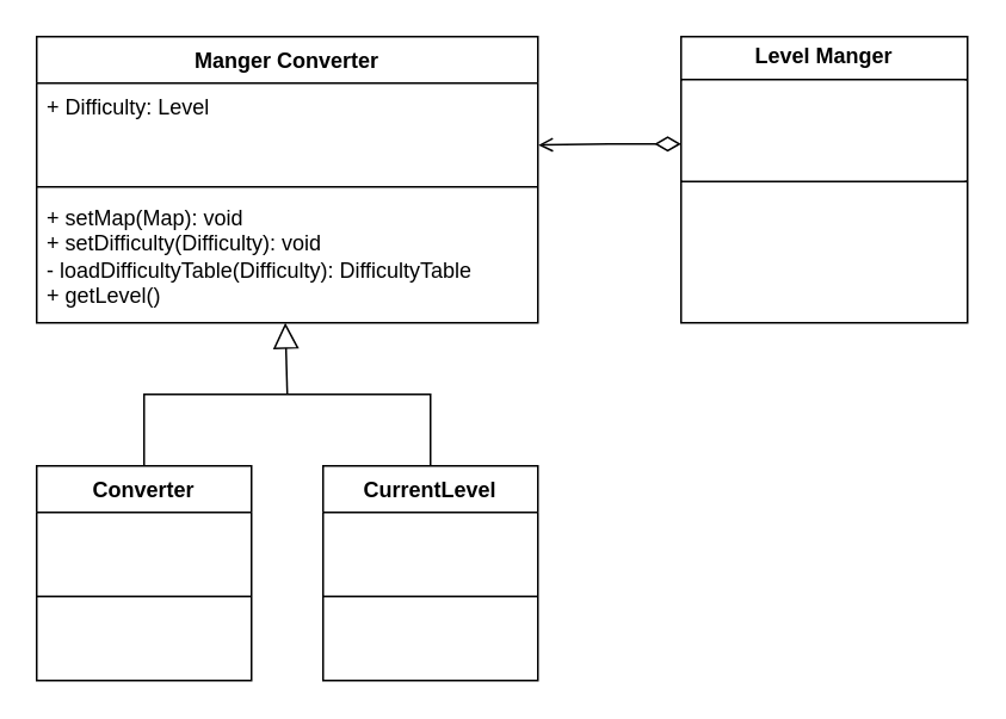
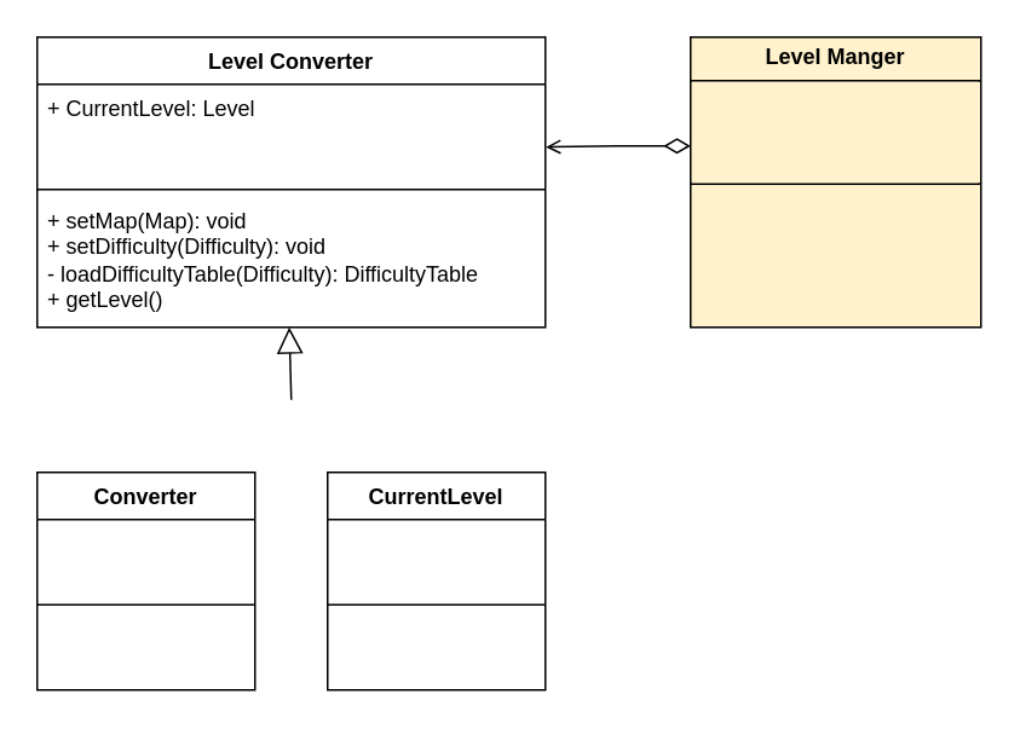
  <mxCell id="0" />
  <mxCell id="1" parent="0" />
- <mxCell id="2" value="Manger Converter" style="swimlane;fontStyle=1;align=center;verticalAlign=top;childLayout=stackLayout;horizontal=1;startSize=26;horizontalStack=0;resizeParent=1;resizeParentMax=0;resizeLast=0;collapsible=1;marginBottom=0;whiteSpace=wrap;html=1;" parent="1" vertex="1"><mxGeometry x="20" y="20" width="280" height="160" as="geometry" /></mxCell>
- <mxCell id="3" value="+ Difficulty: Level" style="text;strokeColor=none;fillColor=none;align=left;verticalAlign=top;spacingLeft=4;spacingRight=4;overflow=hidden;rotatable=0;points=[[0,0.5],[1,0.5]];portConstraint=eastwest;whiteSpace=wrap;html=1;" parent="2" vertex="1"><mxGeometry y="26" width="280" height="54" as="geometry" /></mxCell>
+ <mxCell id="2" value="Level Converter" style="swimlane;fontStyle=1;align=center;verticalAlign=top;childLayout=stackLayout;horizontal=1;startSize=26;horizontalStack=0;resizeParent=1;resizeParentMax=0;resizeLast=0;collapsible=1;marginBottom=0;whiteSpace=wrap;html=1;" parent="1" vertex="1"><mxGeometry x="20" y="20" width="280" height="160" as="geometry" /></mxCell>
+ <mxCell id="3" value="+ CurrentLevel: Level" style="text;strokeColor=none;fillColor=none;align=left;verticalAlign=top;spacingLeft=4;spacingRight=4;overflow=hidden;rotatable=0;points=[[0,0.5],[1,0.5]];portConstraint=eastwest;whiteSpace=wrap;html=1;" parent="2" vertex="1"><mxGeometry y="26" width="280" height="54" as="geometry" /></mxCell>
  <mxCell id="4" value="" style="line;strokeWidth=1;fillColor=none;align=left;verticalAlign=middle;spacingTop=-1;spacingLeft=3;spacingRight=3;rotatable=0;labelPosition=right;points=[];portConstraint=eastwest;strokeColor=inherit;" parent="2" vertex="1"><mxGeometry y="80" width="280" height="8" as="geometry" /></mxCell>
  <mxCell id="5" value="&lt;div&gt;&lt;span style=&quot;background-color: initial;&quot;&gt;+ setMap(Map): void&lt;/span&gt;&lt;br&gt;&lt;/div&gt;&lt;div&gt;+ setDifficulty(Difficulty): void&lt;/div&gt;&lt;div&gt;- loadDifficultyTable(Difficulty): DifficultyTable&lt;/div&gt;&lt;div&gt;+ getLevel()&lt;/div&gt;" style="text;strokeColor=none;fillColor=none;align=left;verticalAlign=top;spacingLeft=4;spacingRight=4;overflow=hidden;rotatable=0;points=[[0,0.5],[1,0.5]];portConstraint=eastwest;whiteSpace=wrap;html=1;" parent="2" vertex="1"><mxGeometry y="88" width="280" height="72" as="geometry" /></mxCell>
- <mxCell id="6" style="edgeStyle=orthogonalEdgeStyle;rounded=0;orthogonalLoop=1;jettySize=auto;html=1;endArrow=none;endFill=0;entryX=0.5;entryY=0;entryDx=0;entryDy=0;exitX=0.5;exitY=0;exitDx=0;exitDy=0;" edge="1" parent="1" source="7" target="9"><mxGeometry relative="1" as="geometry"><mxPoint x="80" y="220" as="targetPoint" /><Array as="points"><mxPoint x="80" y="220" /><mxPoint x="240" y="220" /></Array></mxGeometry></mxCell>
  <mxCell id="7" value="Converter" style="swimlane;fontStyle=1;align=center;verticalAlign=top;childLayout=stackLayout;horizontal=1;startSize=26;horizontalStack=0;resizeParent=1;resizeParentMax=0;resizeLast=0;collapsible=1;marginBottom=0;whiteSpace=wrap;html=1;" vertex="1" parent="1"><mxGeometry x="20" y="260" width="120" height="120" as="geometry" /></mxCell>
  <mxCell id="8" value="" style="line;strokeWidth=1;fillColor=none;align=left;verticalAlign=middle;spacingTop=-1;spacingLeft=3;spacingRight=3;rotatable=0;labelPosition=right;points=[];portConstraint=eastwest;strokeColor=inherit;" vertex="1" parent="7"><mxGeometry y="26" width="120" height="94" as="geometry" /></mxCell>
  <mxCell id="9" value="CurrentLevel" style="swimlane;fontStyle=1;align=center;verticalAlign=top;childLayout=stackLayout;horizontal=1;startSize=26;horizontalStack=0;resizeParent=1;resizeParentMax=0;resizeLast=0;collapsible=1;marginBottom=0;whiteSpace=wrap;html=1;" vertex="1" parent="1"><mxGeometry x="180" y="260" width="120" height="120" as="geometry" /></mxCell>
  <mxCell id="10" value="" style="line;strokeWidth=1;fillColor=none;align=left;verticalAlign=middle;spacingTop=-1;spacingLeft=3;spacingRight=3;rotatable=0;labelPosition=right;points=[];portConstraint=eastwest;strokeColor=inherit;" vertex="1" parent="9"><mxGeometry y="26" width="120" height="94" as="geometry" /></mxCell>
  <mxCell id="11" value="" style="endArrow=block;html=1;rounded=0;entryX=0.496;entryY=1;entryDx=0;entryDy=0;entryPerimeter=0;endFill=0;startSize=6;endSize=12;" edge="1" parent="1" target="5"><mxGeometry width="50" height="50" relative="1" as="geometry"><mxPoint x="160" y="220" as="sourcePoint" /><mxPoint x="230" y="230" as="targetPoint" /></mxGeometry></mxCell>
- <mxCell id="12" value="&lt;p style=&quot;margin:0px;margin-top:4px;text-align:center;&quot;&gt;&lt;b&gt;Level Manger&lt;/b&gt;&lt;/p&gt;&lt;hr size=&quot;1&quot; style=&quot;border-style:solid;&quot;&gt;&lt;p style=&quot;margin:0px;margin-left:4px;&quot;&gt;&lt;br&gt;&lt;/p&gt;&lt;p style=&quot;margin:0px;margin-left:4px;&quot;&gt;&lt;br&gt;&lt;/p&gt;&lt;p style=&quot;margin:0px;margin-left:4px;&quot;&gt;&lt;br&gt;&lt;/p&gt;&lt;hr size=&quot;1&quot; style=&quot;border-style:solid;&quot;&gt;&lt;p style=&quot;margin:0px;margin-left:4px;&quot;&gt;&lt;br&gt;&lt;/p&gt;" style="verticalAlign=top;align=left;overflow=fill;html=1;whiteSpace=wrap;" vertex="1" parent="1"><mxGeometry x="380" y="20" width="160" height="160" as="geometry" /></mxCell>
+ <mxCell id="12" value="&lt;p style=&quot;margin:0px;margin-top:4px;text-align:center;&quot;&gt;&lt;b&gt;Level Manger&lt;/b&gt;&lt;/p&gt;&lt;hr size=&quot;1&quot; style=&quot;border-style:solid;&quot;&gt;&lt;p style=&quot;margin:0px;margin-left:4px;&quot;&gt;&lt;br&gt;&lt;/p&gt;&lt;p style=&quot;margin:0px;margin-left:4px;&quot;&gt;&lt;br&gt;&lt;/p&gt;&lt;p style=&quot;margin:0px;margin-left:4px;&quot;&gt;&lt;br&gt;&lt;/p&gt;&lt;hr size=&quot;1&quot; style=&quot;border-style:solid;&quot;&gt;&lt;p style=&quot;margin:0px;margin-left:4px;&quot;&gt;&lt;br&gt;&lt;/p&gt;" style="verticalAlign=top;align=left;overflow=fill;html=1;whiteSpace=wrap;fillColor=#fff2cc;" vertex="1" parent="1"><mxGeometry x="380" y="20" width="160" height="160" as="geometry" /></mxCell>
  <mxCell id="13" style="edgeStyle=orthogonalEdgeStyle;rounded=0;orthogonalLoop=1;jettySize=auto;html=1;entryX=1.001;entryY=1.011;entryDx=0;entryDy=0;entryPerimeter=0;exitX=0;exitY=0.5;exitDx=0;exitDy=0;startArrow=diamondThin;startFill=0;startSize=12;endArrow=open;endFill=0;" edge="1" parent="1"><mxGeometry relative="1" as="geometry"><mxPoint x="380" y="80" as="sourcePoint" /><mxPoint x="300.28" y="80.594" as="targetPoint" /><Array as="points"><mxPoint x="340" y="80" /></Array></mxGeometry></mxCell>
